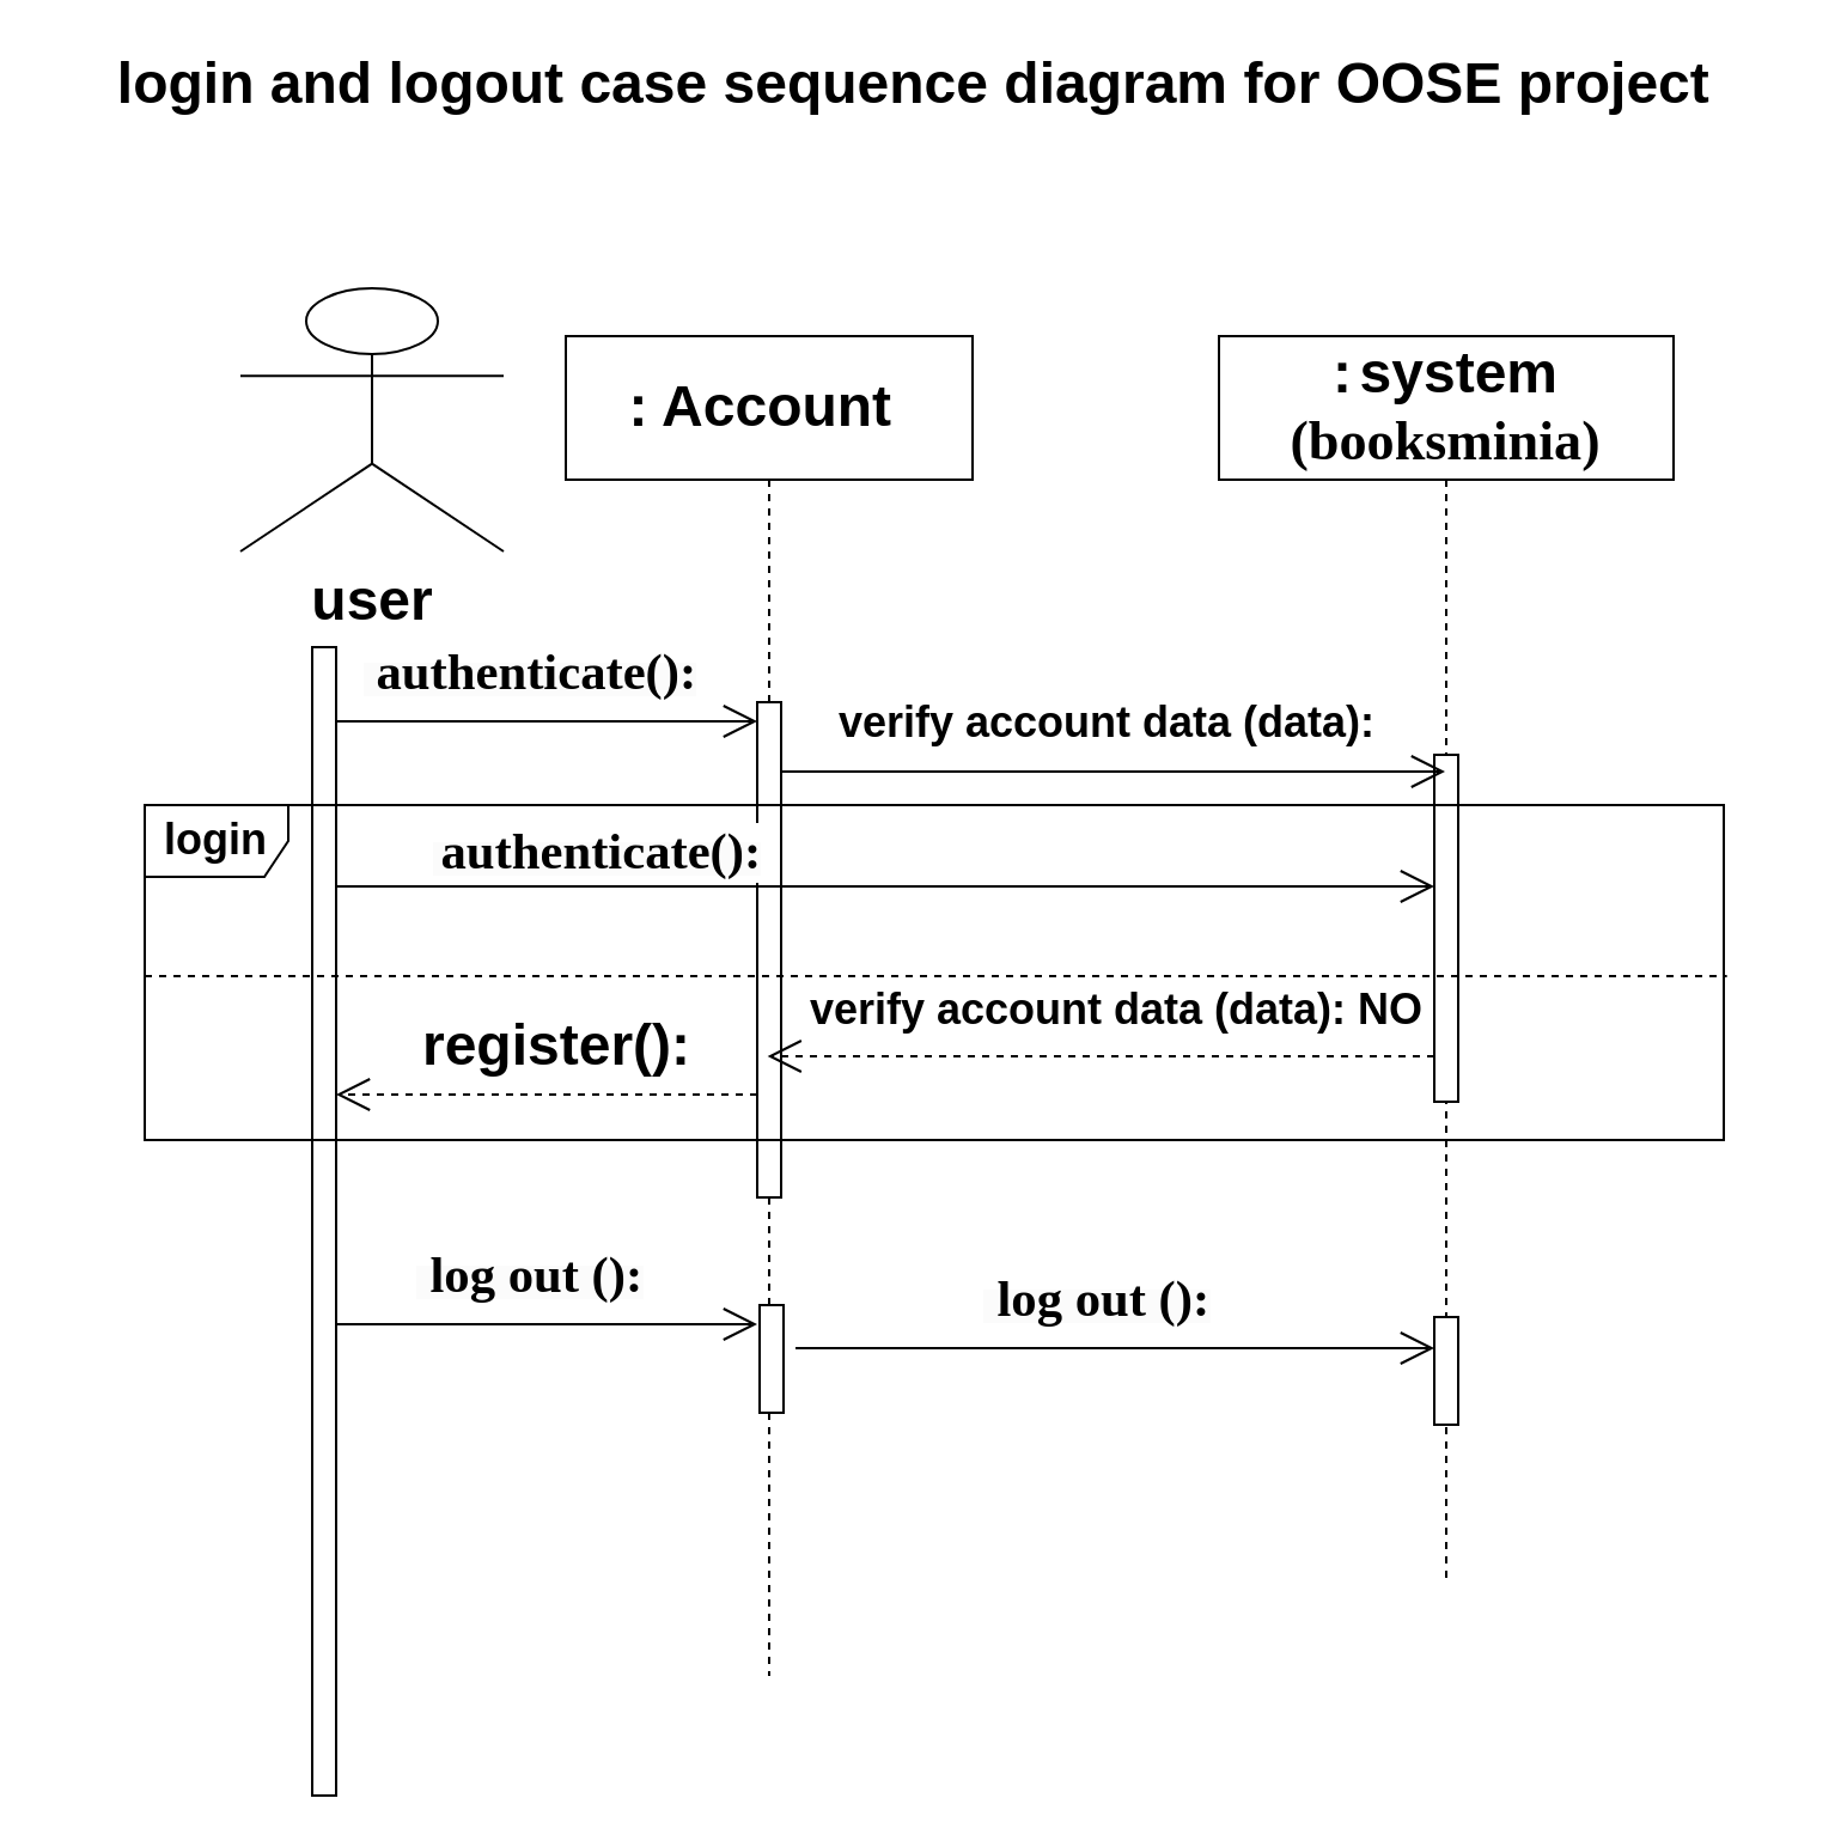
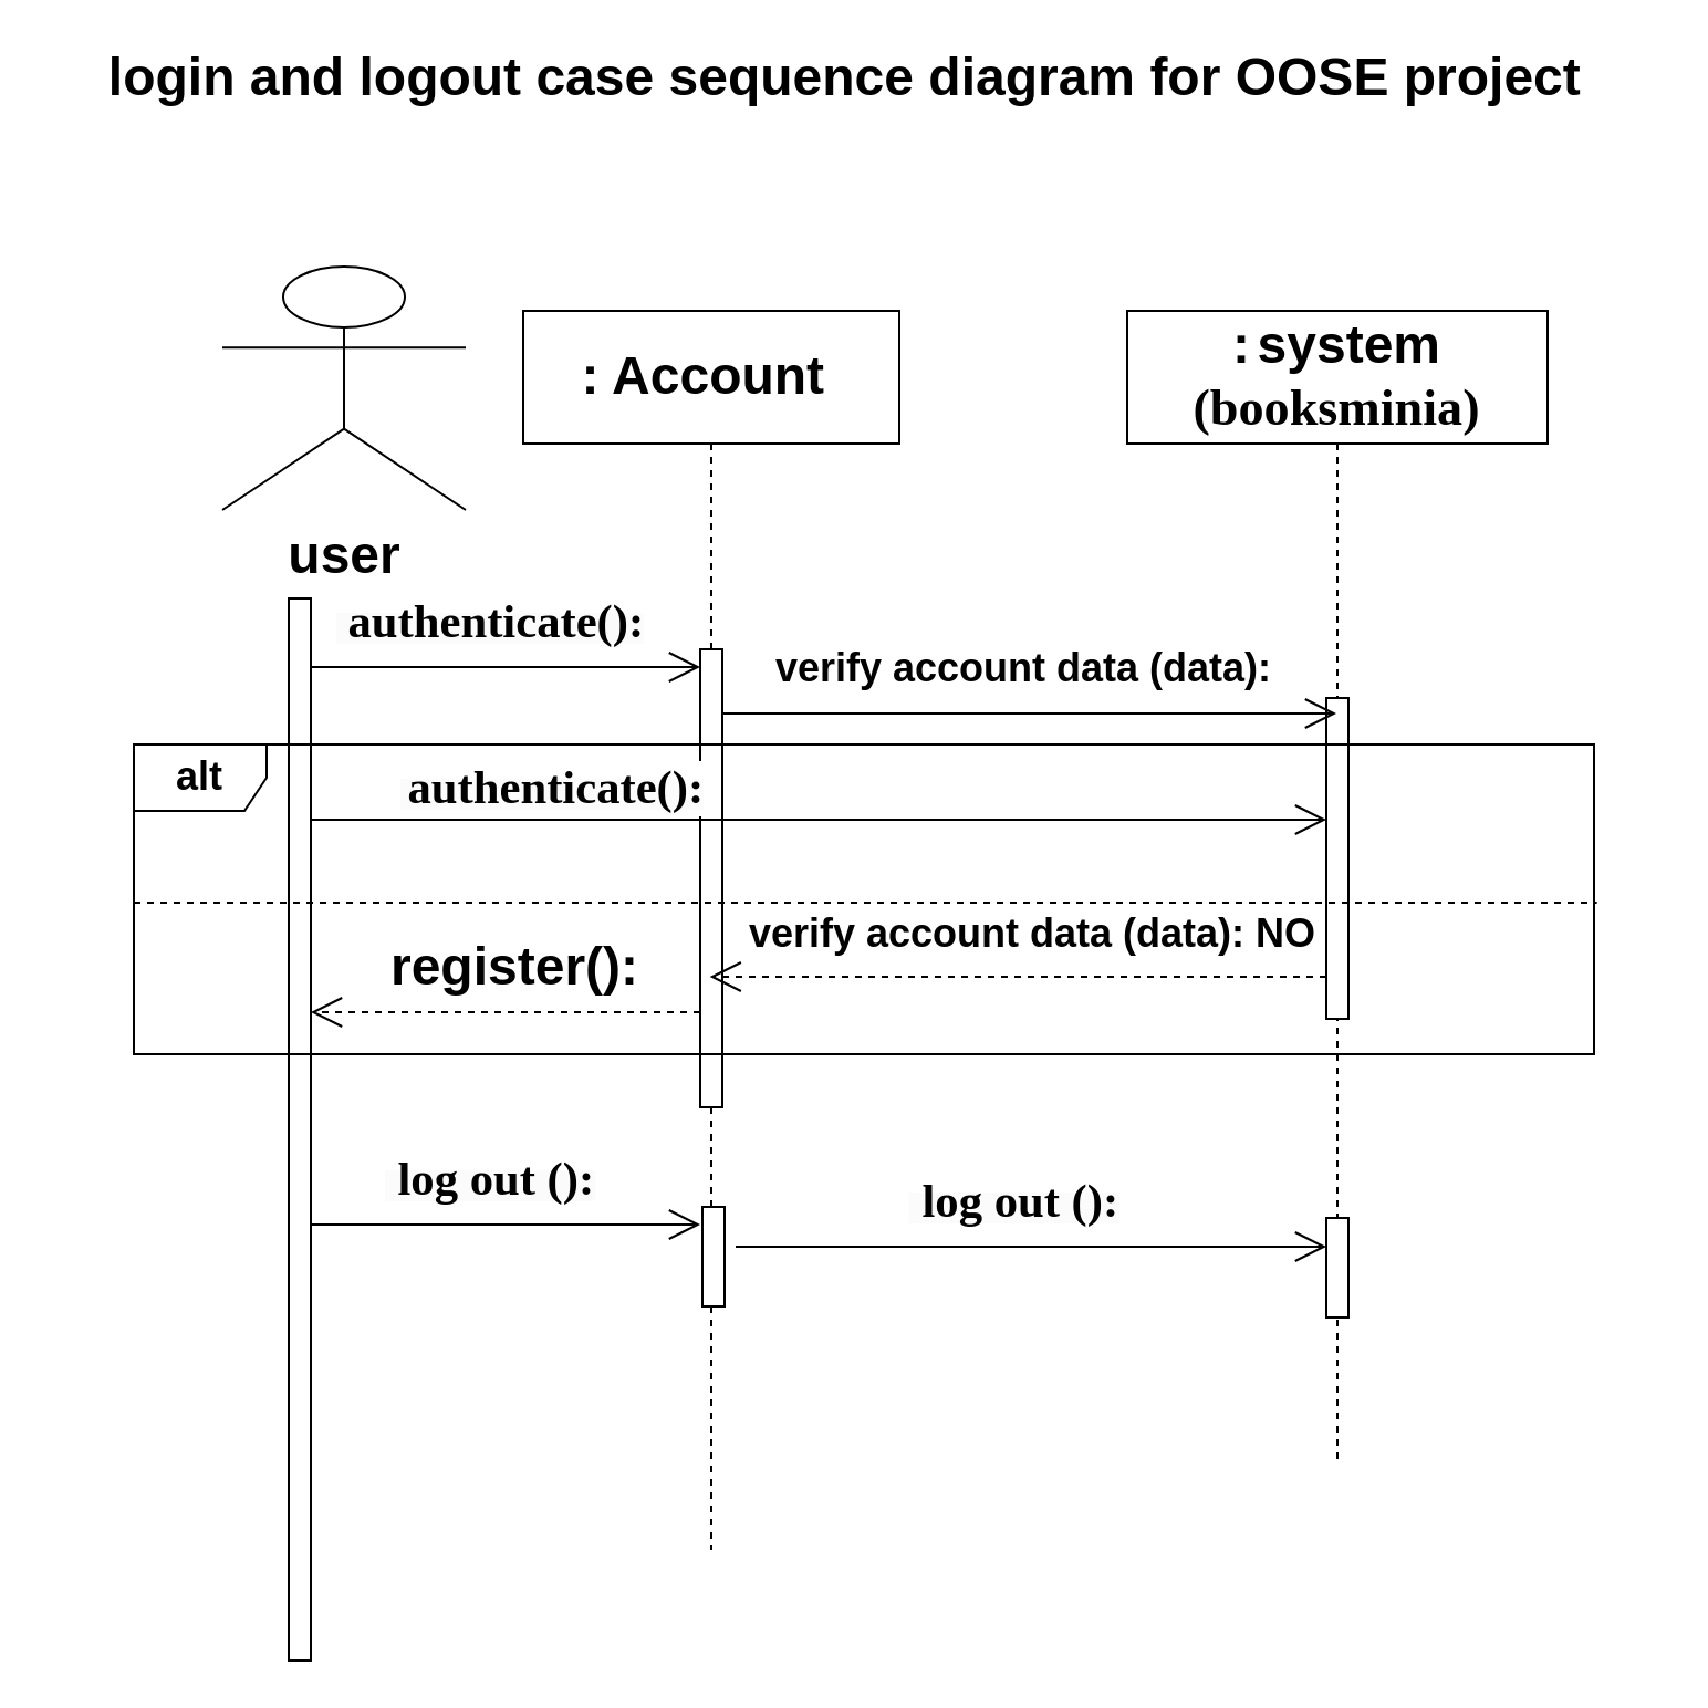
  <mxCell id="0" />
  <mxCell id="1" parent="0" />
  <mxCell id="2" value="&lt;font style=&quot;font-size: 24px;&quot;&gt;&lt;b&gt;user&lt;/b&gt;&lt;/font&gt;" style="shape=umlActor;verticalLabelPosition=bottom;verticalAlign=top;html=1;" parent="1" vertex="1"><mxGeometry x="100" y="120" width="110" height="110" as="geometry" /></mxCell>
  <mxCell id="3" value="&lt;b&gt;&lt;font style=&quot;font-size: 24px;&quot;&gt;login and logout case sequence diagram for OOSE project&amp;nbsp;&lt;/font&gt;&lt;/b&gt;" style="text;html=1;strokeColor=none;fillColor=none;align=center;verticalAlign=middle;whiteSpace=wrap;rounded=0;" parent="1" vertex="1"><mxGeometry x="20" y="20" width="730" height="30" as="geometry" /></mxCell>
  <mxCell id="4" value="&lt;div&gt;&lt;font style=&quot;font-size: 24px;&quot;&gt;&lt;b&gt;: Account&amp;nbsp;&lt;/b&gt;&lt;/font&gt;&lt;/div&gt;" style="shape=umlLifeline;perimeter=lifelinePerimeter;whiteSpace=wrap;html=1;container=1;dropTarget=0;collapsible=0;recursiveResize=0;outlineConnect=0;portConstraint=eastwest;newEdgeStyle={&quot;curved&quot;:0,&quot;rounded&quot;:0};size=60;" vertex="1" parent="1"><mxGeometry x="236" y="140" width="170" height="560" as="geometry" /></mxCell>
  <mxCell id="5" value="" style="html=1;points=[[0,0,0,0,5],[0,1,0,0,-5],[1,0,0,0,5],[1,1,0,0,-5]];perimeter=orthogonalPerimeter;outlineConnect=0;targetShapes=umlLifeline;portConstraint=eastwest;newEdgeStyle={&quot;curved&quot;:0,&quot;rounded&quot;:0};" vertex="1" parent="4"><mxGeometry x="80" y="153" width="10" height="207" as="geometry" /></mxCell>
  <mxCell id="6" value="" style="html=1;points=[[0,0,0,0,5],[0,1,0,0,-5],[1,0,0,0,5],[1,1,0,0,-5]];perimeter=orthogonalPerimeter;outlineConnect=0;targetShapes=umlLifeline;portConstraint=eastwest;newEdgeStyle={&quot;curved&quot;:0,&quot;rounded&quot;:0};" vertex="1" parent="4"><mxGeometry x="81" y="405" width="10" height="45" as="geometry" /></mxCell>
  <mxCell id="7" value="&lt;div&gt;&lt;b&gt;&lt;font style=&quot;font-size: 24px;&quot;&gt;:&lt;/font&gt;&lt;/b&gt; &lt;b&gt;&lt;font style=&quot;font-size: 24px;&quot;&gt;system&lt;br/&gt;&lt;/font&gt;&lt;/b&gt;&lt;/div&gt;&lt;div&gt;&lt;span style=&quot;font-size: 17.318pt; font-family: Arial-BoldMT; font-weight: bold;&quot;&gt;(booksminia)&lt;/span&gt;&lt;/div&gt;" style="shape=umlLifeline;perimeter=lifelinePerimeter;whiteSpace=wrap;html=1;container=1;dropTarget=0;collapsible=0;recursiveResize=0;outlineConnect=0;portConstraint=eastwest;newEdgeStyle={&quot;curved&quot;:0,&quot;rounded&quot;:0};size=60;" vertex="1" parent="1"><mxGeometry x="509" y="140" width="190" height="520" as="geometry" /></mxCell>
  <mxCell id="8" value="" style="html=1;points=[[0,0,0,0,5],[0,1,0,0,-5],[1,0,0,0,5],[1,1,0,0,-5]];perimeter=orthogonalPerimeter;outlineConnect=0;targetShapes=umlLifeline;portConstraint=eastwest;newEdgeStyle={&quot;curved&quot;:0,&quot;rounded&quot;:0};" vertex="1" parent="7"><mxGeometry x="90" y="175" width="10" height="145" as="geometry" /></mxCell>
  <mxCell id="9" value="" style="html=1;points=[[0,0,0,0,5],[0,1,0,0,-5],[1,0,0,0,5],[1,1,0,0,-5]];perimeter=orthogonalPerimeter;outlineConnect=0;targetShapes=umlLifeline;portConstraint=eastwest;newEdgeStyle={&quot;curved&quot;:0,&quot;rounded&quot;:0};" vertex="1" parent="7"><mxGeometry x="90" y="410" width="10" height="45" as="geometry" /></mxCell>
  <mxCell id="10" value="" style="html=1;points=[[0,0,0,0,5],[0,1,0,0,-5],[1,0,0,0,5],[1,1,0,0,-5]];perimeter=orthogonalPerimeter;outlineConnect=0;targetShapes=umlLifeline;portConstraint=eastwest;newEdgeStyle={&quot;curved&quot;:0,&quot;rounded&quot;:0};" vertex="1" parent="1"><mxGeometry x="130" y="270" width="10" height="480" as="geometry" /></mxCell>
  <mxCell id="11" value="" style="endArrow=open;endFill=1;endSize=12;html=1;rounded=0;" edge="1" parent="1"><mxGeometry width="160" relative="1" as="geometry"><mxPoint x="140" y="301" as="sourcePoint" /><mxPoint x="316" y="301" as="targetPoint" /></mxGeometry></mxCell>
  <mxCell id="12" value="&lt;span style=&quot;border-color: var(--border-color); background-color: rgb(251, 251, 251); font-family: &amp;quot;Times New Roman&amp;quot;; color: rgb(55, 65, 81); font-weight: bold; font-size: 16pt;&quot;&gt;&lt;/span&gt;&lt;b style=&quot;border-color: var(--border-color); font-size: 12px; background-color: rgb(251, 251, 251);&quot;&gt;&lt;span style=&quot;border-color: var(--border-color); font-family: &amp;quot;Times New Roman&amp;quot;; letter-spacing: 0pt; font-size: 16pt;&quot;&gt;&amp;nbsp;&lt;/span&gt;&lt;/b&gt;&lt;b style=&quot;border-color: var(--border-color); font-size: 12px; background-color: rgb(251, 251, 251);&quot;&gt;&lt;span style=&quot;border-color: var(--border-color); font-family: &amp;quot;Times New Roman&amp;quot;; letter-spacing: 0pt; font-size: 16pt;&quot;&gt;authenticate():&lt;/span&gt;&lt;/b&gt;" style="edgeLabel;html=1;align=center;verticalAlign=middle;resizable=0;points=[];" vertex="1" connectable="0" parent="11"><mxGeometry x="-0.021" y="-1" relative="1" as="geometry"><mxPoint x="-6" y="-22" as="offset" /></mxGeometry></mxCell>
  <mxCell id="13" value="" style="endArrow=open;endFill=1;endSize=12;html=1;rounded=0;" edge="1" parent="1" target="7"><mxGeometry width="160" relative="1" as="geometry"><mxPoint x="326" y="322" as="sourcePoint" /><mxPoint x="546" y="322" as="targetPoint" /></mxGeometry></mxCell>
  <mxCell id="14" value="&lt;div&gt;&lt;b&gt;&lt;font style=&quot;font-size: 18px;&quot;&gt;verify account data (data):&lt;/font&gt;&lt;/b&gt;&lt;/div&gt;" style="edgeLabel;html=1;align=center;verticalAlign=middle;resizable=0;points=[];" vertex="1" connectable="0" parent="13"><mxGeometry x="-0.021" y="-1" relative="1" as="geometry"><mxPoint x="-1" y="-22" as="offset" /></mxGeometry></mxCell>
- <mxCell id="15" value="&lt;font style=&quot;font-size: 18px;&quot;&gt;&lt;b&gt;login&lt;/b&gt;&lt;/font&gt;" style="shape=umlFrame;whiteSpace=wrap;html=1;pointerEvents=0;" vertex="1" parent="1"><mxGeometry x="60" y="336" width="660" height="140" as="geometry" /></mxCell>
+ <mxCell id="15" value="&lt;font style=&quot;font-size: 18px;&quot;&gt;&lt;b&gt;alt&lt;/b&gt;&lt;/font&gt;" style="shape=umlFrame;whiteSpace=wrap;html=1;pointerEvents=0;" vertex="1" parent="1"><mxGeometry x="60" y="336" width="660" height="140" as="geometry" /></mxCell>
  <mxCell id="16" value="" style="endArrow=none;dashed=1;html=1;rounded=0;exitX=0;exitY=0.511;exitDx=0;exitDy=0;exitPerimeter=0;entryX=1.002;entryY=0.511;entryDx=0;entryDy=0;entryPerimeter=0;" edge="1" parent="1" source="15" target="15"><mxGeometry width="50" height="50" relative="1" as="geometry"><mxPoint x="20" y="580" as="sourcePoint" /><mxPoint x="620" y="408" as="targetPoint" /></mxGeometry></mxCell>
  <mxCell id="17" value="" style="endArrow=open;endFill=1;endSize=12;html=1;rounded=0;" edge="1" parent="1" target="8"><mxGeometry width="160" relative="1" as="geometry"><mxPoint x="140" y="370" as="sourcePoint" /><mxPoint x="300" y="370" as="targetPoint" /></mxGeometry></mxCell>
  <mxCell id="18" value="&lt;b style=&quot;border-color: var(--border-color); font-size: 12px; background-color: rgb(251, 251, 251);&quot;&gt;&amp;nbsp;&lt;/b&gt;&lt;b style=&quot;border-color: var(--border-color); font-size: 12px; background-color: rgb(251, 251, 251);&quot;&gt;&lt;span style=&quot;border-color: var(--border-color); font-family: &amp;quot;Times New Roman&amp;quot;; letter-spacing: 0pt; font-size: 16pt;&quot;&gt;authenticate():&lt;/span&gt;&lt;/b&gt;" style="edgeLabel;html=1;align=center;verticalAlign=middle;resizable=0;points=[];" vertex="1" connectable="0" parent="17"><mxGeometry x="-0.016" y="1" relative="1" as="geometry"><mxPoint x="-118" y="-14" as="offset" /></mxGeometry></mxCell>
  <mxCell id="19" value="&lt;b style=&quot;border-color: var(--border-color);&quot;&gt;&lt;font style=&quot;border-color: var(--border-color); font-size: 18px;&quot;&gt;verify account data (data): NO&lt;/font&gt;&lt;/b&gt;" style="endArrow=open;endSize=12;dashed=1;html=1;rounded=0;" edge="1" parent="1"><mxGeometry x="-0.045" y="-19" width="160" relative="1" as="geometry"><mxPoint x="599" y="441" as="sourcePoint" /><mxPoint x="320.324" y="441" as="targetPoint" /><mxPoint as="offset" /></mxGeometry></mxCell>
  <mxCell id="20" value="" style="endArrow=open;endSize=12;dashed=1;html=1;rounded=0;" edge="1" parent="1"><mxGeometry x="-0.026" y="-21" width="160" relative="1" as="geometry"><mxPoint x="316" y="457" as="sourcePoint" /><mxPoint x="140" y="457" as="targetPoint" /><mxPoint x="-1" as="offset" /></mxGeometry></mxCell>
  <mxCell id="21" value="&lt;b style=&quot;border-color: var(--border-color); color: rgb(0, 0, 0); font-family: Helvetica; font-style: normal; font-variant-ligatures: normal; font-variant-caps: normal; letter-spacing: normal; orphans: 2; text-align: center; text-indent: 0px; text-transform: none; widows: 2; word-spacing: 0px; -webkit-text-stroke-width: 0px; text-decoration-thickness: initial; text-decoration-style: initial; text-decoration-color: initial; font-size: 24px;&quot;&gt;register():&lt;/b&gt;" style="edgeLabel;html=1;align=center;verticalAlign=middle;resizable=0;points=[];" vertex="1" connectable="0" parent="20"><mxGeometry x="0.01" y="-28" relative="1" as="geometry"><mxPoint x="4" y="7" as="offset" /></mxGeometry></mxCell>
  <mxCell id="22" value="" style="endArrow=open;endFill=1;endSize=12;html=1;rounded=0;" edge="1" parent="1"><mxGeometry width="160" relative="1" as="geometry"><mxPoint x="140" y="553" as="sourcePoint" /><mxPoint x="316" y="553" as="targetPoint" /></mxGeometry></mxCell>
  <mxCell id="23" value="&lt;span style=&quot;border-color: var(--border-color); background-color: rgb(251, 251, 251); font-family: &amp;quot;Times New Roman&amp;quot;; color: rgb(55, 65, 81); font-weight: bold; font-size: 16pt;&quot;&gt;&lt;/span&gt;&lt;b style=&quot;border-color: var(--border-color); font-size: 12px; background-color: rgb(251, 251, 251);&quot;&gt;&lt;span style=&quot;border-color: var(--border-color); font-family: &amp;quot;Times New Roman&amp;quot;; letter-spacing: 0pt; font-size: 16pt;&quot;&gt;&amp;nbsp;log out&amp;nbsp;&lt;/span&gt;&lt;/b&gt;&lt;b style=&quot;border-color: var(--border-color); font-size: 12px; background-color: rgb(251, 251, 251);&quot;&gt;&lt;span style=&quot;border-color: var(--border-color); font-family: &amp;quot;Times New Roman&amp;quot;; letter-spacing: 0pt; font-size: 16pt;&quot;&gt;():&lt;/span&gt;&lt;/b&gt;" style="edgeLabel;html=1;align=center;verticalAlign=middle;resizable=0;points=[];" vertex="1" connectable="0" parent="22"><mxGeometry x="-0.021" y="-1" relative="1" as="geometry"><mxPoint x="-6" y="-22" as="offset" /></mxGeometry></mxCell>
  <mxCell id="24" value="" style="endArrow=open;endFill=1;endSize=12;html=1;rounded=0;" edge="1" parent="1"><mxGeometry width="160" relative="1" as="geometry"><mxPoint x="332" y="563" as="sourcePoint" /><mxPoint x="599" y="563" as="targetPoint" /></mxGeometry></mxCell>
  <mxCell id="25" value="&lt;span style=&quot;border-color: var(--border-color); background-color: rgb(251, 251, 251); font-family: &amp;quot;Times New Roman&amp;quot;; color: rgb(55, 65, 81); font-weight: bold; font-size: 16pt;&quot;&gt;&lt;/span&gt;&lt;b style=&quot;border-color: var(--border-color); font-size: 12px; background-color: rgb(251, 251, 251);&quot;&gt;&lt;span style=&quot;border-color: var(--border-color); font-family: &amp;quot;Times New Roman&amp;quot;; letter-spacing: 0pt; font-size: 16pt;&quot;&gt;&amp;nbsp;log out&amp;nbsp;&lt;/span&gt;&lt;/b&gt;&lt;b style=&quot;border-color: var(--border-color); font-size: 12px; background-color: rgb(251, 251, 251);&quot;&gt;&lt;span style=&quot;border-color: var(--border-color); font-family: &amp;quot;Times New Roman&amp;quot;; letter-spacing: 0pt; font-size: 16pt;&quot;&gt;():&lt;/span&gt;&lt;/b&gt;" style="edgeLabel;html=1;align=center;verticalAlign=middle;resizable=0;points=[];" vertex="1" connectable="0" parent="24"><mxGeometry x="-0.021" y="-1" relative="1" as="geometry"><mxPoint x="-6" y="-22" as="offset" /></mxGeometry></mxCell>
